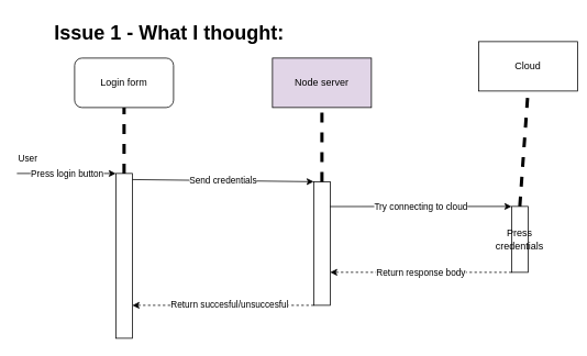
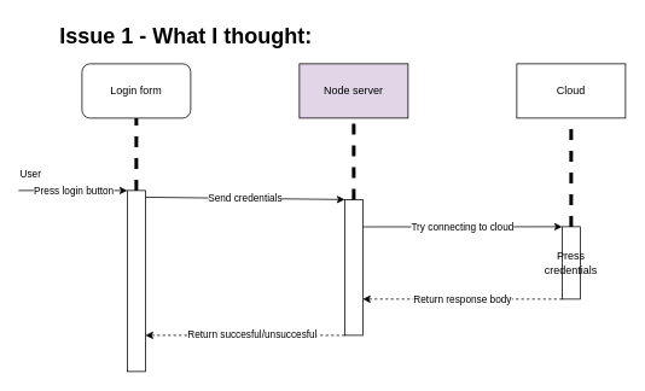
  <mxCell id="0" />
  <mxCell id="1" parent="0" />
  <mxCell id="2" value="Login form" style="whiteSpace=wrap;html=1;rounded=1;" vertex="1" parent="1"><mxGeometry x="90" y="70" width="120" height="60" as="geometry" /></mxCell>
  <mxCell id="3" value="Node server" style="rounded=0;whiteSpace=wrap;html=1;fillColor=#e1d5e7;" vertex="1" parent="1"><mxGeometry x="330" y="70" width="120" height="60" as="geometry" /></mxCell>
- <mxCell id="4" value="Cloud" style="rounded=0;whiteSpace=wrap;html=1;" vertex="1" parent="1"><mxGeometry x="580" y="50" width="120" height="60" as="geometry" /></mxCell>
+ <mxCell id="4" value="Cloud" style="rounded=0;whiteSpace=wrap;html=1;" vertex="1" parent="1"><mxGeometry x="570" y="70" width="120" height="60" as="geometry" /></mxCell>
  <mxCell id="5" value="" style="rounded=0;whiteSpace=wrap;html=1;" vertex="1" parent="1"><mxGeometry x="140" y="210" width="20" height="200" as="geometry" /></mxCell>
  <mxCell id="6" value="" style="rounded=0;whiteSpace=wrap;html=1;" vertex="1" parent="1"><mxGeometry x="380" y="220" width="20" height="150" as="geometry" /></mxCell>
  <mxCell id="7" value="" style="rounded=0;whiteSpace=wrap;html=1;" vertex="1" parent="1"><mxGeometry x="620" y="250" width="20" height="80" as="geometry" /></mxCell>
  <mxCell id="8" value="" style="endArrow=classic;html=1;entryX=0;entryY=0;entryDx=0;entryDy=0;" edge="1" parent="1" target="5"><mxGeometry relative="1" as="geometry"><mxPoint x="20" y="210" as="sourcePoint" /><mxPoint x="130" y="220" as="targetPoint" /></mxGeometry></mxCell>
  <mxCell id="9" value="Press login button" style="edgeLabel;resizable=0;html=1;align=center;verticalAlign=middle;" connectable="0" vertex="1" parent="8"><mxGeometry relative="1" as="geometry" /></mxCell>
  <mxCell id="10" value="User" style="edgeLabel;resizable=0;html=1;align=left;verticalAlign=bottom;" connectable="0" vertex="1" parent="8"><mxGeometry x="-1" relative="1" as="geometry"><mxPoint y="-10" as="offset" /></mxGeometry></mxCell>
  <mxCell id="11" value="" style="endArrow=classic;html=1;entryX=0;entryY=0;entryDx=0;entryDy=0;exitX=1.009;exitY=0.037;exitDx=0;exitDy=0;exitPerimeter=0;" edge="1" parent="1" source="5" target="6"><mxGeometry width="50" height="50" relative="1" as="geometry"><mxPoint x="180" y="220" as="sourcePoint" /><mxPoint x="300" y="240" as="targetPoint" /></mxGeometry></mxCell>
  <mxCell id="12" value="Send credentials" style="edgeLabel;html=1;align=center;verticalAlign=middle;resizable=0;points=[];" vertex="1" connectable="0" parent="11"><mxGeometry x="0.141" relative="1" as="geometry"><mxPoint x="-15.7" y="-0.31" as="offset" /></mxGeometry></mxCell>
  <mxCell id="13" value="" style="endArrow=none;html=1;strokeColor=#000000;strokeWidth=4;entryX=0.5;entryY=1;entryDx=0;entryDy=0;exitX=0.5;exitY=0;exitDx=0;exitDy=0;dashed=1;" edge="1" parent="1" source="5" target="2"><mxGeometry width="50" height="50" relative="1" as="geometry"><mxPoint x="180" y="220" as="sourcePoint" /><mxPoint x="230" y="170" as="targetPoint" /></mxGeometry></mxCell>
  <mxCell id="14" value="" style="endArrow=none;html=1;strokeColor=#000000;strokeWidth=4;entryX=0.5;entryY=1;entryDx=0;entryDy=0;exitX=0.5;exitY=0;exitDx=0;exitDy=0;dashed=1;" edge="1" parent="1" source="7" target="4"><mxGeometry width="50" height="50" relative="1" as="geometry"><mxPoint x="520" y="230" as="sourcePoint" /><mxPoint x="520" y="150" as="targetPoint" /></mxGeometry></mxCell>
  <mxCell id="15" value="" style="endArrow=none;html=1;strokeColor=#000000;strokeWidth=4;entryX=0.5;entryY=1;entryDx=0;entryDy=0;exitX=0.5;exitY=0;exitDx=0;exitDy=0;dashed=1;" edge="1" parent="1" source="6" target="3"><mxGeometry width="50" height="50" relative="1" as="geometry"><mxPoint x="410" y="230" as="sourcePoint" /><mxPoint x="410" y="150" as="targetPoint" /></mxGeometry></mxCell>
  <mxCell id="16" value="" style="endArrow=classic;html=1;strokeColor=#000000;strokeWidth=1;exitX=0.997;exitY=0.201;exitDx=0;exitDy=0;exitPerimeter=0;" edge="1" parent="1" source="6"><mxGeometry width="50" height="50" relative="1" as="geometry"><mxPoint x="401" y="250" as="sourcePoint" /><mxPoint x="620" y="250" as="targetPoint" /></mxGeometry></mxCell>
  <mxCell id="17" value="Try connecting to cloud" style="edgeLabel;html=1;align=center;verticalAlign=middle;resizable=0;points=[];" vertex="1" connectable="0" parent="16"><mxGeometry x="0.098" y="-1" relative="1" as="geometry"><mxPoint x="-11.42" y="-0.86" as="offset" /></mxGeometry></mxCell>
  <mxCell id="18" value="Press credentials" style="text;html=1;strokeColor=none;fillColor=none;align=center;verticalAlign=middle;whiteSpace=wrap;rounded=0;" vertex="1" parent="1"><mxGeometry x="610" y="280" width="40" height="20" as="geometry" /></mxCell>
  <mxCell id="19" value="" style="endArrow=classic;html=1;strokeColor=#000000;strokeWidth=1;exitX=0;exitY=1;exitDx=0;exitDy=0;sourcePerimeterSpacing=0;dashed=1;targetPerimeterSpacing=0;startSize=6;endSize=6;entryX=1;entryY=0.733;entryDx=0;entryDy=0;entryPerimeter=0;" edge="1" parent="1" source="7" target="6"><mxGeometry width="50" height="50" relative="1" as="geometry"><mxPoint x="560" y="410" as="sourcePoint" /><mxPoint x="470" y="340" as="targetPoint" /></mxGeometry></mxCell>
  <mxCell id="20" value="Return response body" style="edgeLabel;html=1;align=center;verticalAlign=middle;resizable=0;points=[];" vertex="1" connectable="0" parent="19"><mxGeometry x="-0.076" y="2" relative="1" as="geometry"><mxPoint x="-8.33" y="-1.95" as="offset" /></mxGeometry></mxCell>
  <mxCell id="21" value="" style="endArrow=classic;html=1;dashed=1;strokeColor=#000000;strokeWidth=1;exitX=0;exitY=1;exitDx=0;exitDy=0;entryX=1.004;entryY=0.8;entryDx=0;entryDy=0;entryPerimeter=0;" edge="1" parent="1" source="6" target="5"><mxGeometry width="50" height="50" relative="1" as="geometry"><mxPoint x="310" y="440" as="sourcePoint" /><mxPoint x="180" y="370" as="targetPoint" /></mxGeometry></mxCell>
  <mxCell id="22" value="Return succesful/unsuccesful" style="edgeLabel;html=1;align=center;verticalAlign=middle;resizable=0;points=[];" vertex="1" connectable="0" parent="21"><mxGeometry x="-0.063" y="-1" relative="1" as="geometry"><mxPoint as="offset" /></mxGeometry></mxCell>
  <mxCell id="23" value="&lt;h1&gt;Issue 1 - What I thought:&lt;/h1&gt;" style="text;html=1;strokeColor=none;fillColor=none;align=center;verticalAlign=middle;whiteSpace=wrap;rounded=0;" vertex="1" parent="1"><mxGeometry x="60" y="20" width="290" height="40" as="geometry" /></mxCell>
